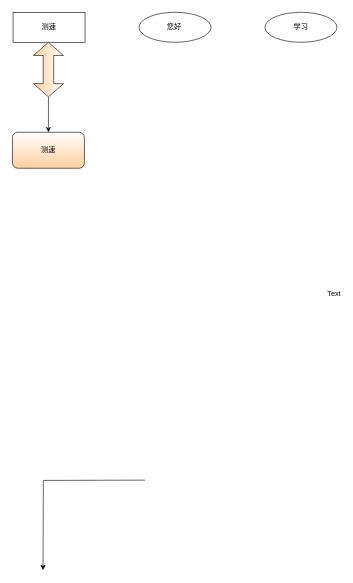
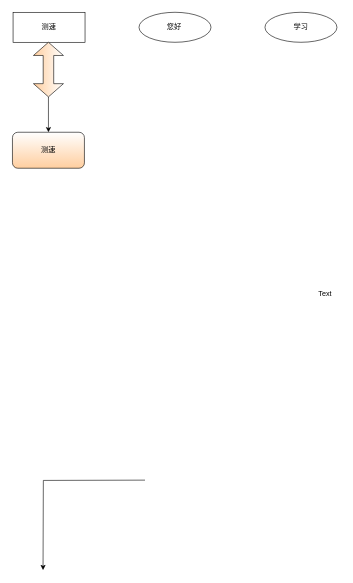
  <mxCell id="0" />
  <mxCell id="1" parent="0" />
  <mxCell id="2" style="edgeStyle=orthogonalEdgeStyle;rounded=0;orthogonalLoop=1;jettySize=auto;html=1;" parent="1" edge="1"><mxGeometry relative="1" as="geometry"><mxPoint x="241" y="800" as="sourcePoint" /><mxPoint x="71" y="950" as="targetPoint" /></mxGeometry></mxCell>
  <mxCell id="3" value="" style="group" parent="1" vertex="1" connectable="0"><mxGeometry x="21" y="20" width="540" height="50" as="geometry" /></mxCell>
  <mxCell id="4" value="测速" style="whiteSpace=wrap;html=1;" parent="3" vertex="1"><mxGeometry width="120" height="50" as="geometry" /></mxCell>
  <mxCell id="5" value="您好&lt;span style=&quot;white-space: pre;&quot;&gt;&#09;&lt;/span&gt;" style="ellipse;whiteSpace=wrap;html=1;" parent="3" vertex="1"><mxGeometry x="210" width="120" height="50" as="geometry" /></mxCell>
  <mxCell id="6" value="学习" style="ellipse;whiteSpace=wrap;html=1;" parent="3" vertex="1"><mxGeometry x="420" width="120" height="50" as="geometry" /></mxCell>
  <mxCell id="7" value="" style="edgeStyle=orthogonalEdgeStyle;rounded=0;orthogonalLoop=1;jettySize=auto;html=1;" parent="1" source="8" target="9" edge="1"><mxGeometry relative="1" as="geometry" /></mxCell>
  <mxCell id="8" value="" style="html=1;shadow=0;dashed=0;align=center;verticalAlign=middle;shape=mxgraph.arrows2.twoWayArrow;dy=0.65;dx=22;fillColor=default;gradientColor=#FFCE9F;rotation=90;" parent="1" vertex="1"><mxGeometry x="34.5" y="90.5" width="91" height="50" as="geometry" /></mxCell>
  <mxCell id="9" value="测速" style="rounded=1;whiteSpace=wrap;html=1;shadow=0;dashed=0;gradientColor=#FFCE9F;" parent="1" vertex="1"><mxGeometry x="20" y="220" width="120" height="60" as="geometry" /></mxCell>
- <mxCell id="10" value="Text" style="text;html=1;align=center;verticalAlign=middle;resizable=0;points=[];autosize=1;strokeColor=none;fillColor=none;" parent="1" vertex="1"><mxGeometry x="531" y="475" width="50" height="30" as="geometry" /></mxCell>
+ <mxCell id="10" value="Text" style="text;html=1;align=center;verticalAlign=middle;resizable=0;points=[];autosize=1;strokeColor=none;fillColor=none;" parent="1" vertex="1"><mxGeometry x="516" y="475" width="50" height="30" as="geometry" /></mxCell>
